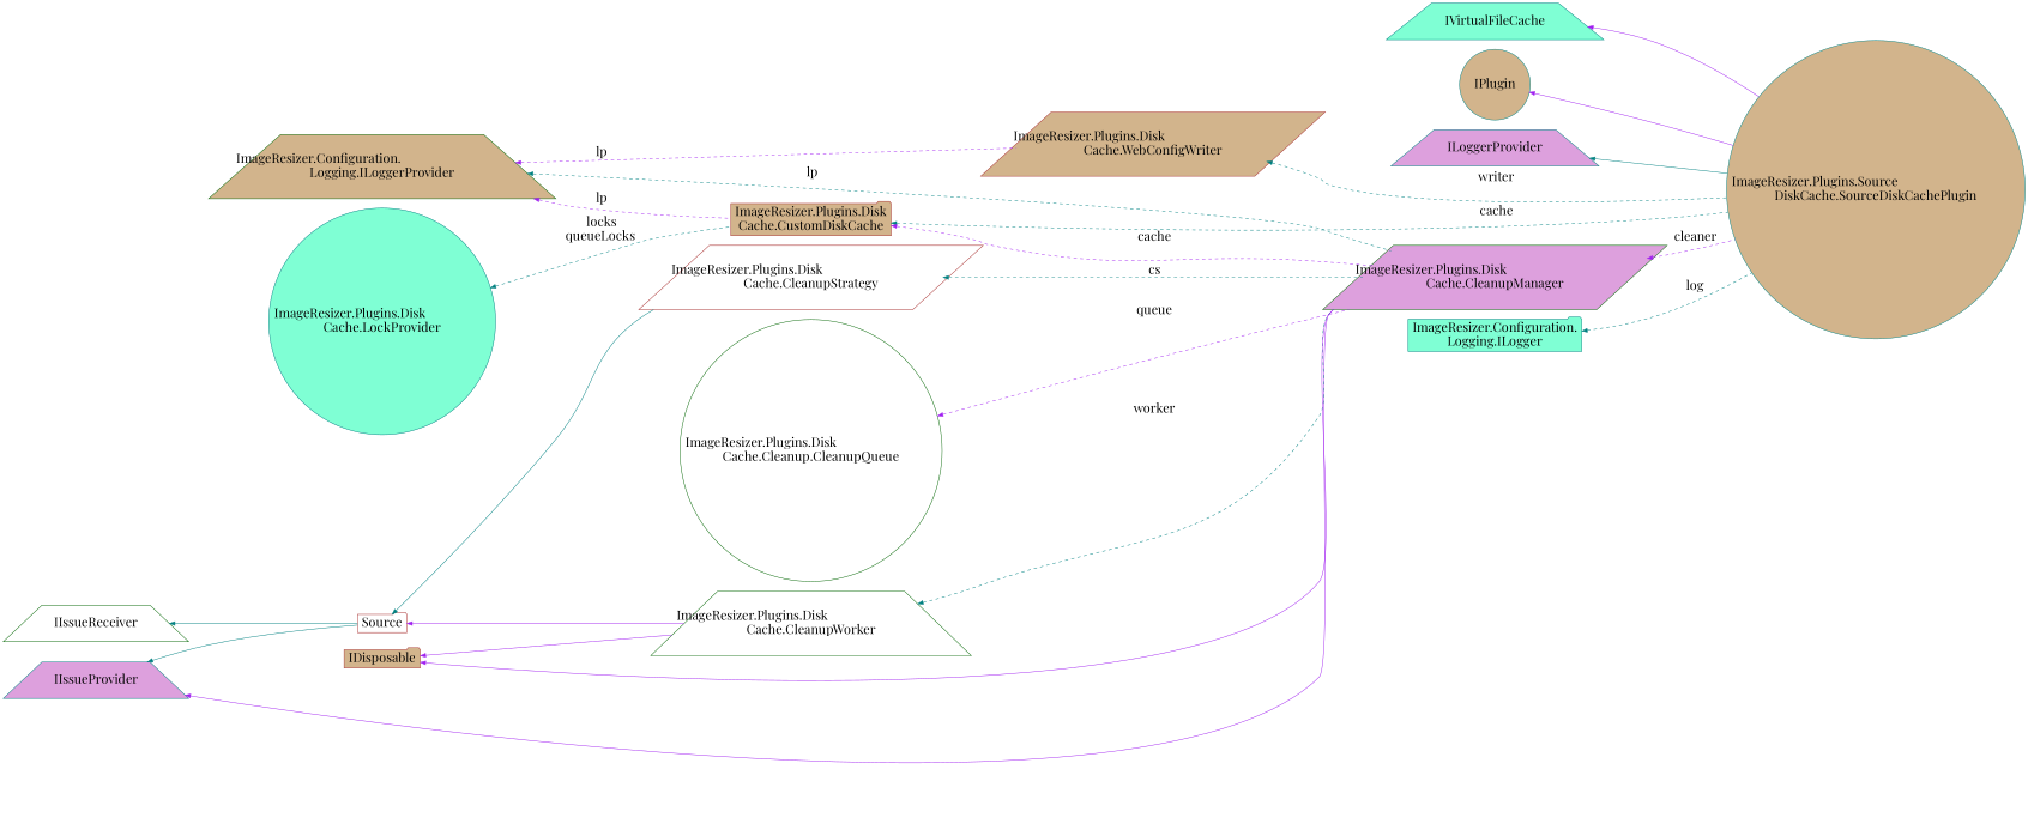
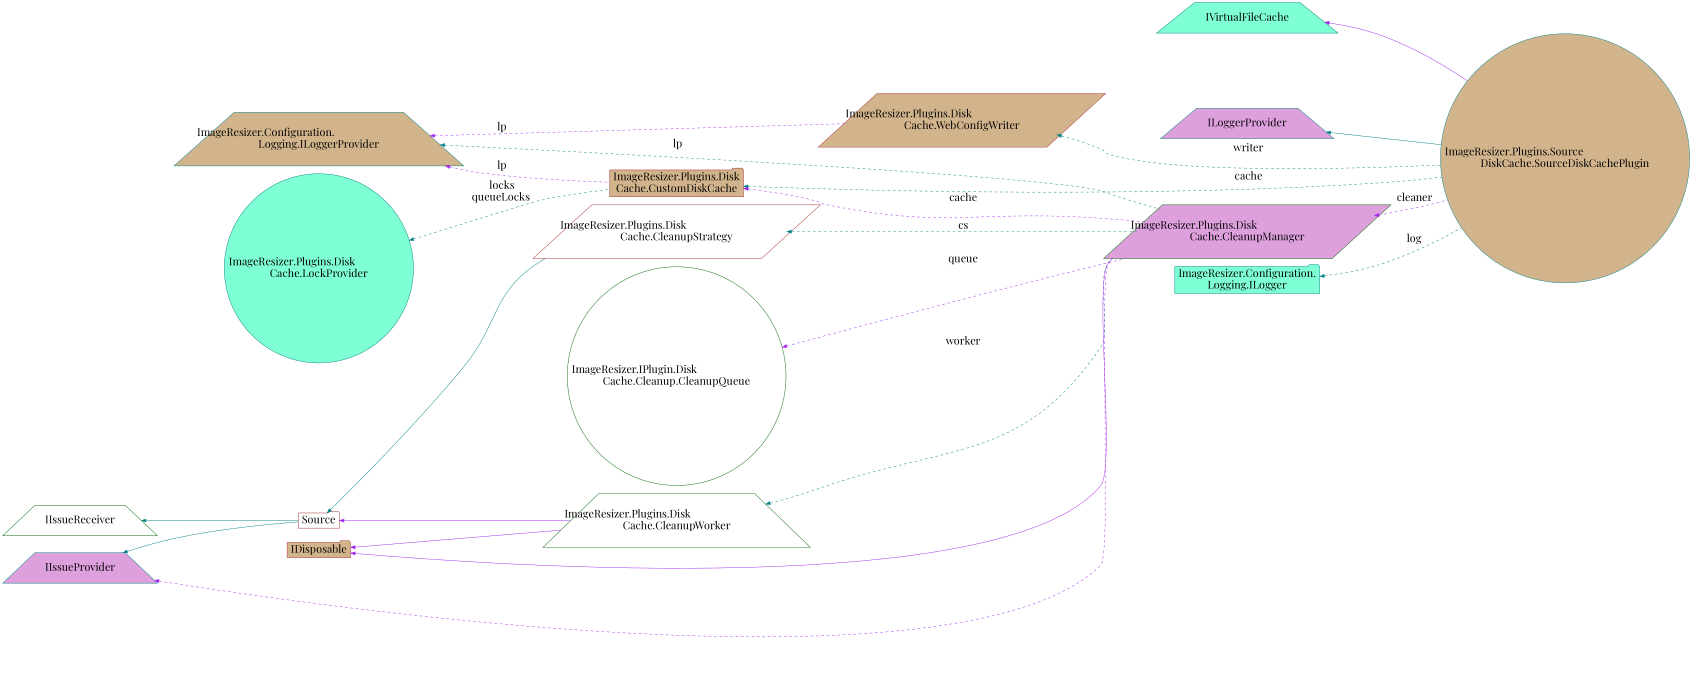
  digraph {
    fontname="Playfair Display"
    rankdir=LR
    node [color=teal fillcolor=tan fontname="Playfair Display" fontsize=24 shape=trapezium style=filled]
    edge [color=purple dir=back fontname="Playfair Display" fontsize=24 labelfontname=Helvetica labelfontsize=24 style=dashed]
    n1 [fontcolor=black height=0.2 label="ImageResizer.Plugins.Source\lDiskCache.SourceDiskCachePlugin" shape=circle width=0.4]
    n2 [fillcolor=aquamarine height=0.2 label=IVirtualFileCache width=0.4]
-   n3 [height=0.2 label=IPlugin shape=circle width=0.4]
    n4 [fillcolor=plum height=0.2 label=ILoggerProvider width=0.4]
    n5 [color=brown height=0.2 label="ImageResizer.Plugins.Disk\lCache.WebConfigWriter" shape=parallelogram width=0.4]
-   n6 [color=darkgreen height=0.2 label="ImageResizer.Configuration.\lLogging.ILoggerProvider" width=0.4]
+   n6 [height=0.2 label="ImageResizer.Configuration.\lLogging.ILoggerProvider" width=0.4]
    n7 [color=darkgreen fillcolor=plum height=0.2 label="ImageResizer.Plugins.Disk\lCache.CleanupManager" shape=parallelogram width=0.4]
    n8 [color=brown height=0.2 label="ImageResizer.Plugins.Disk\lCache.CustomDiskCache" shape=folder width=0.4]
    n9 [fillcolor=plum height=0.2 label=IIssueProvider width=0.4]
    n10 [color=brown fillcolor=white height=0.2 label=Source shape=folder width=0.4]
    n11 [color=darkgreen fillcolor=white height=0.2 label="ImageResizer.Plugins.Disk\lCache.CleanupWorker" width=0.4]
    n12 [color=brown fillcolor=white height=0.2 label="ImageResizer.Plugins.Disk\lCache.CleanupStrategy" shape=parallelogram width=0.4]
    n13 [color=brown height=0.2 label=IDisposable shape=folder width=0.4]
    n14 [color=darkgreen fillcolor=white height=0.2 label=IIssueReceiver width=0.4]
    n15 [fillcolor=aquamarine height=0.2 label="ImageResizer.Plugins.Disk\lCache.LockProvider" shape=circle width=0.4]
-   n16 [color=darkgreen fillcolor=white height=0.2 label="ImageResizer.Plugins.Disk\lCache.Cleanup.CleanupQueue" shape=circle width=0.4]
+   n16 [color=darkgreen fillcolor=white height=0.2 label="ImageResizer.IPlugin.Disk\lCache.Cleanup.CleanupQueue" shape=circle width=0.4]
    n17 [fillcolor=aquamarine height=0.2 label="ImageResizer.Configuration.\lLogging.ILogger" shape=folder width=0.4]
    n2 -> n1 [style=solid]
-   n3 -> n1 [style=solid]
    n4 -> n1 [color=teal style=solid]
    n5 -> n1 [color=teal label=" writer"]
    n6 -> n5 [label=" lp"]
    n6 -> n7 [color=teal label=" lp"]
    n6 -> n8 [label=" lp"]
    n7 -> n1 [label=" cleaner"]
    n8 -> n1 [color=teal label=" cache"]
    n8 -> n7 [label=" cache"]
-   n9 -> n7 [style=solid]
+   n9 -> n7
    n9 -> n10 [color=teal style=solid]
    n10 -> n11 [style=solid]
    n10 -> n12 [color=teal style=solid]
    n11 -> n7 [color=teal label=" worker"]
    n12 -> n7 [color=teal label=" cs"]
    n13 -> n7 [style=solid]
    n13 -> n11 [style=solid]
    n14 -> n10 [color=teal style=solid]
    n15 -> n8 [color=teal label=" locks\nqueueLocks"]
    n16 -> n7 [label=" queue"]
    n17 -> n1 [color=teal label=" log"]
  }
